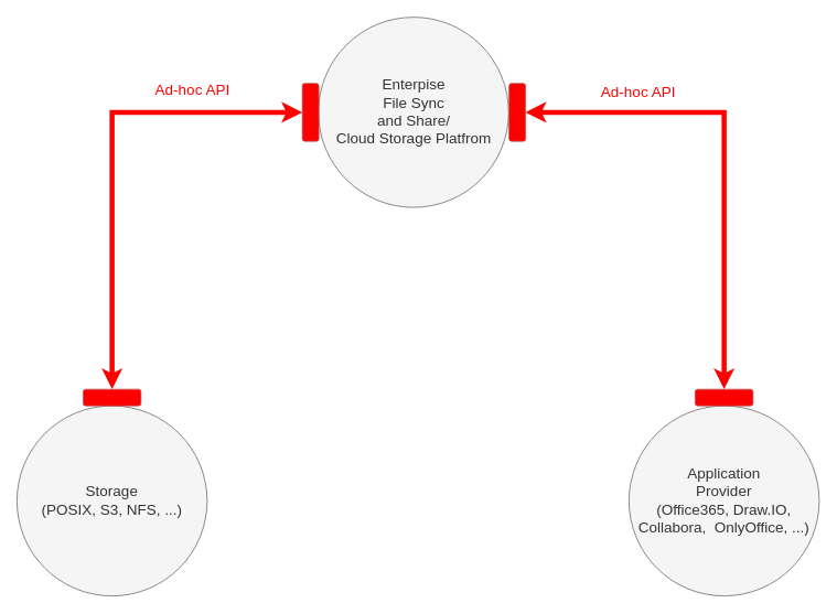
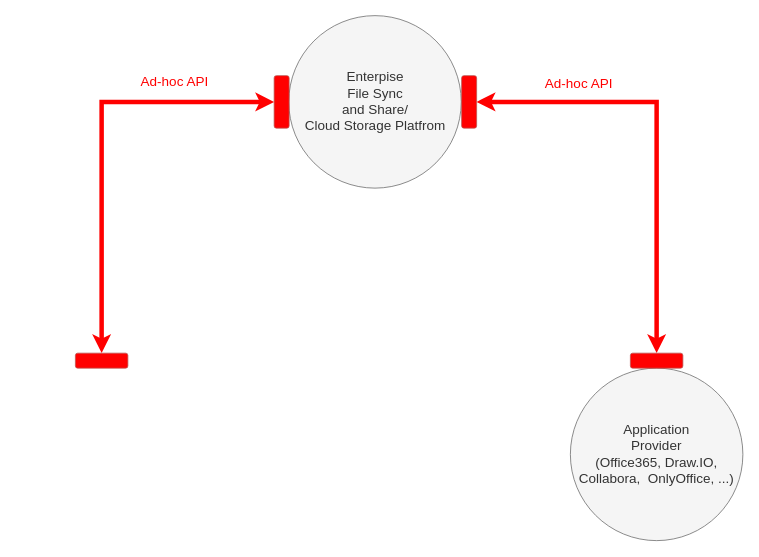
  <mxCell id="0" />
  <mxCell id="1" parent="0" />
- <mxCell id="2" value="&lt;font style=&quot;font-size: 18px&quot;&gt;Storage&lt;br&gt;(POSIX, S3, NFS, ...)&lt;br&gt;&lt;/font&gt;" style="ellipse;whiteSpace=wrap;html=1;aspect=fixed;fillColor=#f5f5f5;strokeColor=#666666;fontColor=#333333;" vertex="1" parent="1"><mxGeometry x="20" y="490" width="230" height="230" as="geometry" /></mxCell>
  <mxCell id="3" value="&lt;font style=&quot;font-size: 18px&quot;&gt;Application&lt;br&gt;Provider&lt;br&gt;(Office365, Draw.IO, Collabora,&amp;nbsp; OnlyOffice, ...)&lt;br&gt;&lt;/font&gt;" style="ellipse;whiteSpace=wrap;html=1;aspect=fixed;fillColor=#f5f5f5;strokeColor=#666666;fontColor=#333333;" vertex="1" parent="1"><mxGeometry x="760" y="490" width="230" height="230" as="geometry" /></mxCell>
  <mxCell id="4" value="&lt;font style=&quot;font-size: 18px&quot;&gt;Enterpise&lt;br&gt;File Sync&lt;br&gt;and Share/&lt;br&gt;Cloud Storage Platfrom&lt;/font&gt;" style="ellipse;whiteSpace=wrap;html=1;aspect=fixed;fillColor=#f5f5f5;strokeColor=#666666;fontColor=#333333;" vertex="1" parent="1"><mxGeometry x="384.5" y="20" width="230" height="230" as="geometry" /></mxCell>
  <mxCell id="5" style="edgeStyle=orthogonalEdgeStyle;rounded=0;orthogonalLoop=1;jettySize=auto;html=1;startArrow=classic;startFill=1;strokeWidth=6;strokeColor=#FF0000;" edge="1" parent="1" source="6" target="7"><mxGeometry relative="1" as="geometry" /></mxCell>
  <mxCell id="6" value="" style="rounded=1;whiteSpace=wrap;html=1;rotation=90;fillColor=#FF0000;strokeColor=#b85450;" vertex="1" parent="1"><mxGeometry x="340" y="125" width="70" height="20" as="geometry" /></mxCell>
  <mxCell id="7" value="" style="rounded=1;whiteSpace=wrap;html=1;rotation=-180;fillColor=#FF0000;strokeColor=#b85450;" vertex="1" parent="1"><mxGeometry x="100" y="470" width="70" height="20" as="geometry" /></mxCell>
  <mxCell id="8" style="edgeStyle=orthogonalEdgeStyle;rounded=0;orthogonalLoop=1;jettySize=auto;html=1;entryX=0.5;entryY=1;entryDx=0;entryDy=0;startArrow=classic;startFill=1;strokeColor=#FF0000;strokeWidth=6;" edge="1" parent="1" source="10" target="11"><mxGeometry relative="1" as="geometry" /></mxCell>
  <mxCell id="9" value="&lt;font style=&quot;font-size: 18px&quot; color=&quot;#ff0000&quot;&gt;Ad-hoc API&lt;/font&gt;" style="text;html=1;resizable=0;points=[];align=center;verticalAlign=middle;labelBackgroundColor=#ffffff;" vertex="1" connectable="0" parent="8"><mxGeometry x="-0.64" y="2" relative="1" as="geometry"><mxPoint x="31.5" y="-23" as="offset" /></mxGeometry></mxCell>
  <mxCell id="10" value="" style="rounded=1;whiteSpace=wrap;html=1;rotation=90;fillColor=#FF0000;strokeColor=#b85450;" vertex="1" parent="1"><mxGeometry x="590" y="125" width="70" height="20" as="geometry" /></mxCell>
  <mxCell id="11" value="" style="rounded=1;whiteSpace=wrap;html=1;rotation=-180;fillColor=#FF0000;strokeColor=#b85450;" vertex="1" parent="1"><mxGeometry x="840" y="470" width="70" height="20" as="geometry" /></mxCell>
  <mxCell id="12" value="&lt;font style=&quot;font-size: 18px&quot; color=&quot;#ff0000&quot;&gt;Ad-hoc API&lt;/font&gt;" style="text;html=1;resizable=0;points=[];align=center;verticalAlign=middle;labelBackgroundColor=#ffffff;" vertex="1" connectable="0" parent="1"><mxGeometry x="150.03" y="120.053" as="geometry"><mxPoint x="81.5" y="-13" as="offset" /></mxGeometry></mxCell>
